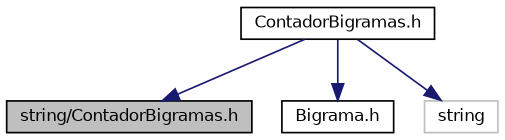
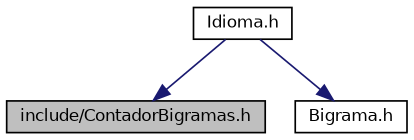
  digraph {
    node [color=black fillcolor=white fontname=Helvetica fontsize=10 shape=record style=filled]
    edge [color=midnightblue fontname=Helvetica fontsize=10 labelfontname=Helvetica labelfontsize=10 style=solid]
-   n1 [fillcolor=grey75 fontcolor=black height=0.2 label="string/ContadorBigramas.h" width=0.4]
-   n2 [height=0.2 label="ContadorBigramas.h" width=0.4]
+   n1 [fillcolor=grey75 fontcolor=black height=0.2 label="include/ContadorBigramas.h" width=0.4]
+   n2 [height=0.2 label="Idioma.h" width=0.4]
    n3 [height=0.2 label="Bigrama.h" width=0.4]
-   n4 [color=grey75 height=0.2 label=string width=0.4]
    n2 -> n1
    n2 -> n3
-   n2 -> n4
  }
